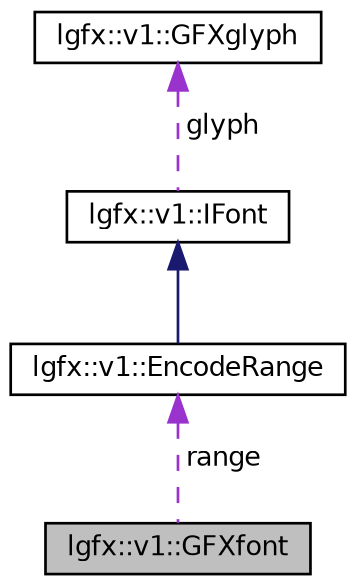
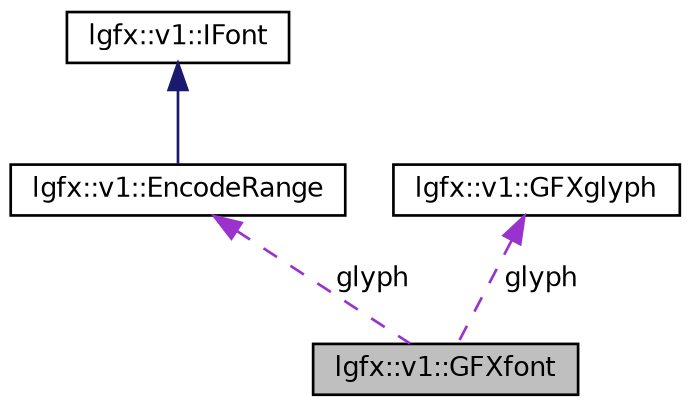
  digraph {
    node [color=black fillcolor=white fontname=Helvetica fontsize=10 shape=record style=filled]
    edge [color=darkorchid3 dir=back fontname=Helvetica fontsize=10 labelfontname=Helvetica labelfontsize=10 style=dashed]
    n1 [fillcolor=grey75 fontcolor=black height=0.2 label="lgfx::v1::GFXfont" width=0.4]
    n2 [height=0.2 label="lgfx::v1::IFont" width=0.4]
    n3 [height=0.2 label="lgfx::v1::EncodeRange" width=0.4]
    n4 [height=0.2 label="lgfx::v1::GFXglyph" width=0.4]
    n2 -> n3 [color=midnightblue style=solid]
-   n3 -> n1 [label=" range"]
-   n4 -> n2 [label=" glyph"]
+   n3 -> n1 [label=" glyph"]
+   n4 -> n1 [label=" glyph"]
  }
